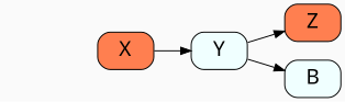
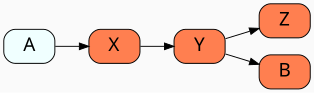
  digraph {
    bgcolor=gray98
    compound=true
    fontname="Noto Sans"
    rankdir=LR
    node [fillcolor=azure fontname="Noto Sans" fontsize=20 shape=box style="filled,rounded"]
    edge [fontname="Noto Sans"]
    X [fillcolor=coral]
-   Y
+   Y [fillcolor=coral]
    Z [fillcolor=coral]
-   B
+   B [fillcolor=coral]
+   A
    X -> Y
    Y -> Z
    Y -> B
+   A -> X
  }
